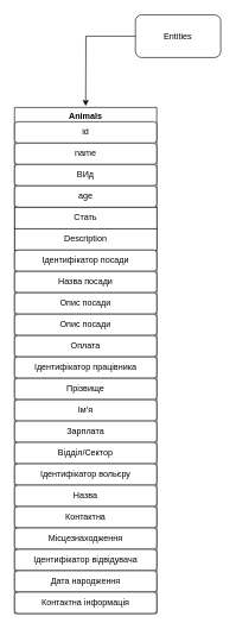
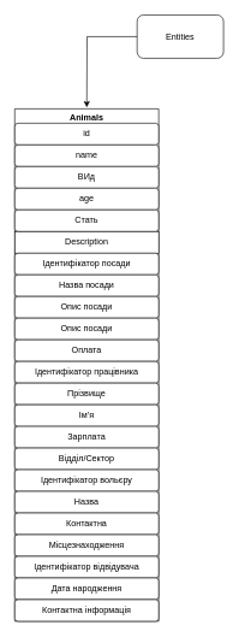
  <mxCell id="0" />
  <mxCell id="1" parent="0" />
  <mxCell id="2" value="&lt;span dir=&quot;ltr&quot; class=&quot;ui-provider a b c d e f g h i j k l m n o p q r s t u v w x y z ab ac ae af ag ah ai aj ak&quot;&gt;Entities&lt;/span&gt;" style="rounded=1;whiteSpace=wrap;html=1;" vertex="1" parent="1"><mxGeometry x="190" y="20" width="120" height="60" as="geometry" /></mxCell>
  <mxCell id="3" style="edgeStyle=orthogonalEdgeStyle;rounded=0;orthogonalLoop=1;jettySize=auto;html=1;entryX=0.417;entryY=-0.033;entryDx=0;entryDy=0;entryPerimeter=0;" edge="1" parent="1" source="2"><mxGeometry relative="1" as="geometry"><mxPoint x="120.04" y="148.02" as="targetPoint" /></mxGeometry></mxCell>
  <mxCell id="4" value="Animals" style="swimlane;whiteSpace=wrap;html=1;" vertex="1" parent="1"><mxGeometry x="20" y="150" width="200" height="710" as="geometry" /></mxCell>
  <mxCell id="5" value="id" style="rounded=1;whiteSpace=wrap;html=1;" vertex="1" parent="4"><mxGeometry y="20" width="200" height="30" as="geometry" /></mxCell>
  <mxCell id="6" value="name" style="rounded=1;whiteSpace=wrap;html=1;" vertex="1" parent="4"><mxGeometry y="50" width="200" height="30" as="geometry" /></mxCell>
  <mxCell id="7" value="ВИд" style="rounded=1;whiteSpace=wrap;html=1;" vertex="1" parent="4"><mxGeometry y="80" width="200" height="30" as="geometry" /></mxCell>
  <mxCell id="8" value="age" style="rounded=1;whiteSpace=wrap;html=1;" vertex="1" parent="4"><mxGeometry y="110" width="200" height="30" as="geometry" /></mxCell>
- <mxCell id="9" value="Стать" style="whiteSpace=wrap;html=1;rounded=0;" vertex="1" parent="4"><mxGeometry y="140" width="200" height="30" as="geometry" /></mxCell>
+ <mxCell id="9" value="Стать" style="rounded=1;whiteSpace=wrap;html=1;" vertex="1" parent="4"><mxGeometry y="140" width="200" height="30" as="geometry" /></mxCell>
  <mxCell id="10" value="Description" style="whiteSpace=wrap;html=1;rounded=0;" vertex="1" parent="4"><mxGeometry y="170" width="200" height="30" as="geometry" /></mxCell>
  <mxCell id="11" value="&lt;span dir=&quot;ltr&quot; class=&quot;ui-provider a b c d e f g h i j k l m n o p q r s t u v w x y z ab ac ae af ag ah ai aj ak&quot;&gt;Ідентифікатор посади&lt;/span&gt;" style="rounded=1;whiteSpace=wrap;html=1;" vertex="1" parent="4"><mxGeometry y="200" width="200" height="30" as="geometry" /></mxCell>
  <mxCell id="12" value="&lt;span dir=&quot;ltr&quot; class=&quot;ui-provider a b c d e f g h i j k l m n o p q r s t u v w x y z ab ac ae af ag ah ai aj ak&quot;&gt;Назва посади&lt;/span&gt;" style="rounded=1;whiteSpace=wrap;html=1;" vertex="1" parent="4"><mxGeometry y="230" width="200" height="30" as="geometry" /></mxCell>
  <mxCell id="13" value="&lt;span dir=&quot;ltr&quot; class=&quot;ui-provider a b c d e f g h i j k l m n o p q r s t u v w x y z ab ac ae af ag ah ai aj ak&quot;&gt;Опис посади&lt;/span&gt;" style="rounded=1;whiteSpace=wrap;html=1;" vertex="1" parent="4"><mxGeometry y="260" width="200" height="30" as="geometry" /></mxCell>
  <mxCell id="14" value="&lt;span dir=&quot;ltr&quot; class=&quot;ui-provider a b c d e f g h i j k l m n o p q r s t u v w x y z ab ac ae af ag ah ai aj ak&quot;&gt;Опис посади&lt;/span&gt;" style="rounded=1;whiteSpace=wrap;html=1;" vertex="1" parent="4"><mxGeometry y="290" width="200" height="30" as="geometry" /></mxCell>
  <mxCell id="15" value="&lt;span dir=&quot;ltr&quot; class=&quot;ui-provider a b c d e f g h i j k l m n o p q r s t u v w x y z ab ac ae af ag ah ai aj ak&quot;&gt;Оплата&lt;/span&gt;" style="rounded=1;whiteSpace=wrap;html=1;" vertex="1" parent="4"><mxGeometry y="320" width="200" height="30" as="geometry" /></mxCell>
  <mxCell id="16" value="&lt;span dir=&quot;ltr&quot; class=&quot;ui-provider a b c d e f g h i j k l m n o p q r s t u v w x y z ab ac ae af ag ah ai aj ak&quot;&gt;Ідентифікатор працівника&lt;/span&gt;" style="rounded=1;whiteSpace=wrap;html=1;" vertex="1" parent="4"><mxGeometry y="350" width="200" height="30" as="geometry" /></mxCell>
  <mxCell id="17" value="&lt;span dir=&quot;ltr&quot; class=&quot;ui-provider a b c d e f g h i j k l m n o p q r s t u v w x y z ab ac ae af ag ah ai aj ak&quot;&gt;Прізвище&lt;/span&gt;" style="rounded=1;whiteSpace=wrap;html=1;" vertex="1" parent="4"><mxGeometry y="380" width="200" height="30" as="geometry" /></mxCell>
  <mxCell id="18" value="&lt;span dir=&quot;ltr&quot; class=&quot;ui-provider a b c d e f g h i j k l m n o p q r s t u v w x y z ab ac ae af ag ah ai aj ak&quot;&gt;Ім'я&lt;/span&gt;" style="rounded=1;whiteSpace=wrap;html=1;" vertex="1" parent="4"><mxGeometry y="410" width="200" height="30" as="geometry" /></mxCell>
  <mxCell id="19" value="&lt;span dir=&quot;ltr&quot; class=&quot;ui-provider a b c d e f g h i j k l m n o p q r s t u v w x y z ab ac ae af ag ah ai aj ak&quot;&gt;Зарплата&lt;/span&gt;" style="rounded=1;whiteSpace=wrap;html=1;" vertex="1" parent="4"><mxGeometry y="440" width="200" height="30" as="geometry" /></mxCell>
  <mxCell id="20" value="&lt;span dir=&quot;ltr&quot; class=&quot;ui-provider a b c d e f g h i j k l m n o p q r s t u v w x y z ab ac ae af ag ah ai aj ak&quot;&gt;Відділ/Сектор&lt;/span&gt;" style="rounded=1;whiteSpace=wrap;html=1;" vertex="1" parent="4"><mxGeometry y="470" width="200" height="30" as="geometry" /></mxCell>
  <mxCell id="21" value="&lt;span dir=&quot;ltr&quot; class=&quot;ui-provider a b c d e f g h i j k l m n o p q r s t u v w x y z ab ac ae af ag ah ai aj ak&quot;&gt;Ідентифікатор вольєру&lt;/span&gt;" style="rounded=1;whiteSpace=wrap;html=1;" vertex="1" parent="4"><mxGeometry y="500" width="200" height="30" as="geometry" /></mxCell>
  <mxCell id="22" value="&lt;span dir=&quot;ltr&quot; class=&quot;ui-provider a b c d e f g h i j k l m n o p q r s t u v w x y z ab ac ae af ag ah ai aj ak&quot;&gt;Назва&lt;/span&gt;" style="rounded=1;whiteSpace=wrap;html=1;" vertex="1" parent="4"><mxGeometry y="530" width="200" height="30" as="geometry" /></mxCell>
  <mxCell id="23" value="&lt;span dir=&quot;ltr&quot; class=&quot;ui-provider a b c d e f g h i j k l m n o p q r s t u v w x y z ab ac ae af ag ah ai aj ak&quot;&gt;Контактна&lt;/span&gt;" style="rounded=1;whiteSpace=wrap;html=1;" vertex="1" parent="4"><mxGeometry y="560" width="200" height="30" as="geometry" /></mxCell>
  <mxCell id="24" value="&lt;span dir=&quot;ltr&quot; class=&quot;ui-provider a b c d e f g h i j k l m n o p q r s t u v w x y z ab ac ae af ag ah ai aj ak&quot;&gt;Місцезнаходження&lt;/span&gt;" style="rounded=1;whiteSpace=wrap;html=1;" vertex="1" parent="4"><mxGeometry y="590" width="200" height="30" as="geometry" /></mxCell>
  <mxCell id="25" value="&lt;span dir=&quot;ltr&quot; class=&quot;ui-provider a b c d e f g h i j k l m n o p q r s t u v w x y z ab ac ae af ag ah ai aj ak&quot;&gt;Ідентифікатор відвідувача&lt;/span&gt;" style="rounded=1;whiteSpace=wrap;html=1;" vertex="1" parent="4"><mxGeometry y="620" width="200" height="30" as="geometry" /></mxCell>
  <mxCell id="26" value="&lt;span dir=&quot;ltr&quot; class=&quot;ui-provider a b c d e f g h i j k l m n o p q r s t u v w x y z ab ac ae af ag ah ai aj ak&quot;&gt;Дата&amp;nbsp;&lt;/span&gt;&lt;span dir=&quot;ltr&quot; class=&quot;ui-provider a b c d e f g h i j k l m n o p q r s t u v w x y z ab ac ae af ag ah ai aj ak&quot;&gt;народження&lt;/span&gt;" style="rounded=1;whiteSpace=wrap;html=1;" vertex="1" parent="4"><mxGeometry y="650" width="200" height="30" as="geometry" /></mxCell>
  <mxCell id="27" value="&lt;span dir=&quot;ltr&quot; class=&quot;ui-provider a b c d e f g h i j k l m n o p q r s t u v w x y z ab ac ae af ag ah ai aj ak&quot;&gt;Контактна інформація&lt;/span&gt;" style="rounded=1;whiteSpace=wrap;html=1;" vertex="1" parent="4"><mxGeometry y="680" width="200" height="30" as="geometry" /></mxCell>
